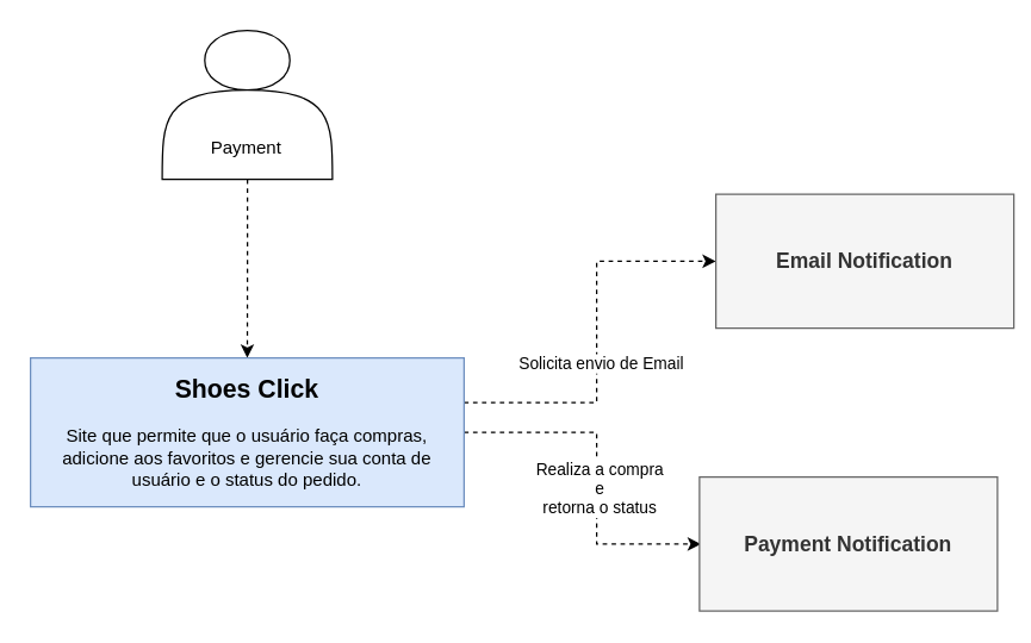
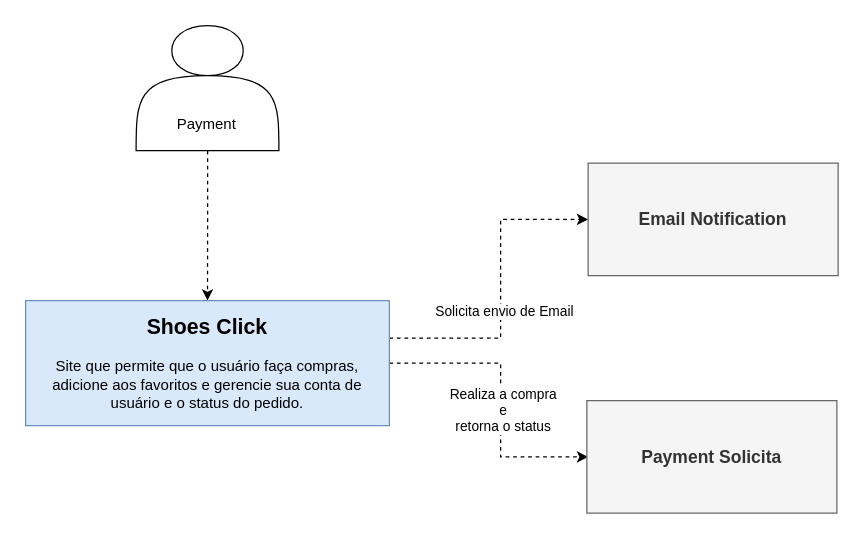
  <mxCell id="0" />
  <mxCell id="1" parent="0" />
  <mxCell id="2" style="edgeStyle=orthogonalEdgeStyle;rounded=0;orthogonalLoop=1;jettySize=auto;html=1;entryX=0.5;entryY=0;entryDx=0;entryDy=0;dashed=1;" edge="1" parent="1" source="3" target="8"><mxGeometry relative="1" as="geometry" /></mxCell>
  <mxCell id="3" value="&lt;br&gt;&lt;br&gt;&lt;br&gt;&lt;br&gt;Payment" style="shape=actor;whiteSpace=wrap;html=1;" vertex="1" parent="1"><mxGeometry x="108.38" y="20" width="114.25" height="100" as="geometry" /></mxCell>
  <mxCell id="4" style="edgeStyle=orthogonalEdgeStyle;rounded=0;orthogonalLoop=1;jettySize=auto;html=1;dashed=1;" edge="1" parent="1" source="8" target="9"><mxGeometry relative="1" as="geometry"><Array as="points"><mxPoint x="400" y="270" /><mxPoint x="400" y="175" /></Array></mxGeometry></mxCell>
  <mxCell id="5" value="Solicita envio de Email" style="edgeLabel;html=1;align=center;verticalAlign=middle;resizable=0;points=[];" connectable="0" vertex="1" parent="4"><mxGeometry x="-0.138" y="-2" relative="1" as="geometry"><mxPoint y="-2" as="offset" /></mxGeometry></mxCell>
  <mxCell id="6" style="edgeStyle=orthogonalEdgeStyle;rounded=0;orthogonalLoop=1;jettySize=auto;html=1;dashed=1;" edge="1" parent="1" source="8"><mxGeometry relative="1" as="geometry"><Array as="points"><mxPoint x="400" y="290" /><mxPoint x="400" y="365" /></Array><mxPoint x="470" y="365" as="targetPoint" /></mxGeometry></mxCell>
  <mxCell id="7" value="Realiza a compra&lt;br&gt;e&lt;br&gt;retorna o status" style="edgeLabel;html=1;align=center;verticalAlign=middle;resizable=0;points=[];" connectable="0" vertex="1" parent="6"><mxGeometry x="0.079" y="1" relative="1" as="geometry"><mxPoint as="offset" /></mxGeometry></mxCell>
  <mxCell id="8" value="&lt;span style=&quot;font-size: 17px;&quot;&gt;&lt;b&gt;Shoes Click&lt;br&gt;&lt;/b&gt;&lt;/span&gt;&lt;br&gt;Site que permite que o usuário faça compras, adicione aos favoritos e gerencie sua conta de usuário e o status do pedido." style="rounded=0;whiteSpace=wrap;html=1;fillColor=#dae8fc;strokeColor=#6c8ebf;" vertex="1" parent="1"><mxGeometry x="20" y="240" width="291" height="100" as="geometry" /></mxCell>
- <mxCell id="9" value="&lt;font size=&quot;1&quot; style=&quot;&quot;&gt;&lt;b style=&quot;font-size: 14px;&quot;&gt;Email Notification&lt;/b&gt;&lt;/font&gt;" style="rounded=0;whiteSpace=wrap;html=1;fillColor=#f5f5f5;fontColor=#333333;strokeColor=#666666;" vertex="1" parent="1"><mxGeometry x="480" y="130" width="200" height="90" as="geometry" /></mxCell>
- <mxCell id="10" value="&lt;font size=&quot;1&quot; style=&quot;&quot;&gt;&lt;b style=&quot;font-size: 14px;&quot;&gt;Payment Notification&lt;/b&gt;&lt;/font&gt;" style="rounded=0;whiteSpace=wrap;html=1;fillColor=#f5f5f5;fontColor=#333333;strokeColor=#666666;" vertex="1" parent="1"><mxGeometry x="469" y="320" width="200" height="90" as="geometry" /></mxCell>
+ <mxCell id="9" value="&lt;font size=&quot;1&quot; style=&quot;&quot;&gt;&lt;b style=&quot;font-size: 14px;&quot;&gt;Email Notification&lt;/b&gt;&lt;/font&gt;" style="rounded=0;whiteSpace=wrap;html=1;fillColor=#f5f5f5;fontColor=#333333;strokeColor=#666666;" vertex="1" parent="1"><mxGeometry x="470" y="130" width="200" height="90" as="geometry" /></mxCell>
+ <mxCell id="10" value="&lt;font size=&quot;1&quot; style=&quot;&quot;&gt;&lt;b style=&quot;font-size: 14px;&quot;&gt;Payment Solicita&lt;/b&gt;&lt;/font&gt;" style="rounded=0;whiteSpace=wrap;html=1;fillColor=#f5f5f5;fontColor=#333333;strokeColor=#666666;" vertex="1" parent="1"><mxGeometry x="469" y="320" width="200" height="90" as="geometry" /></mxCell>
